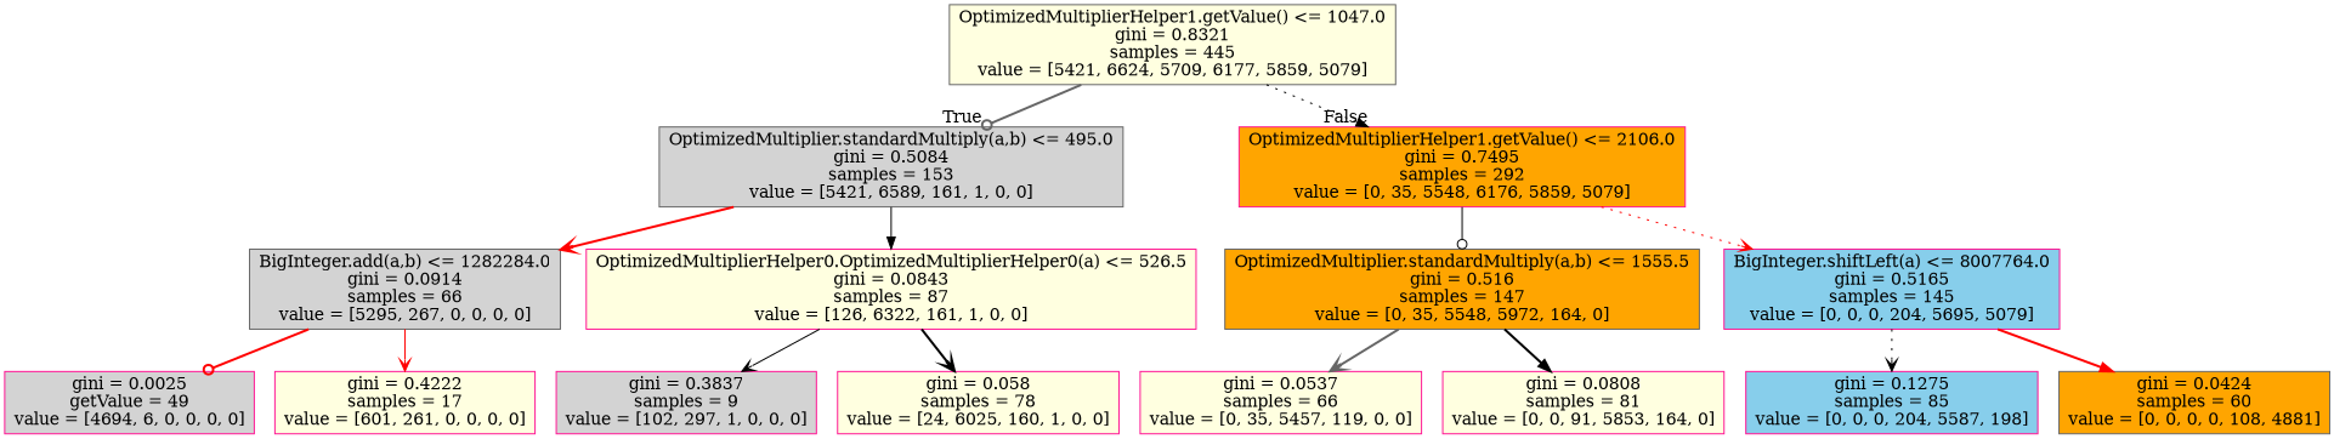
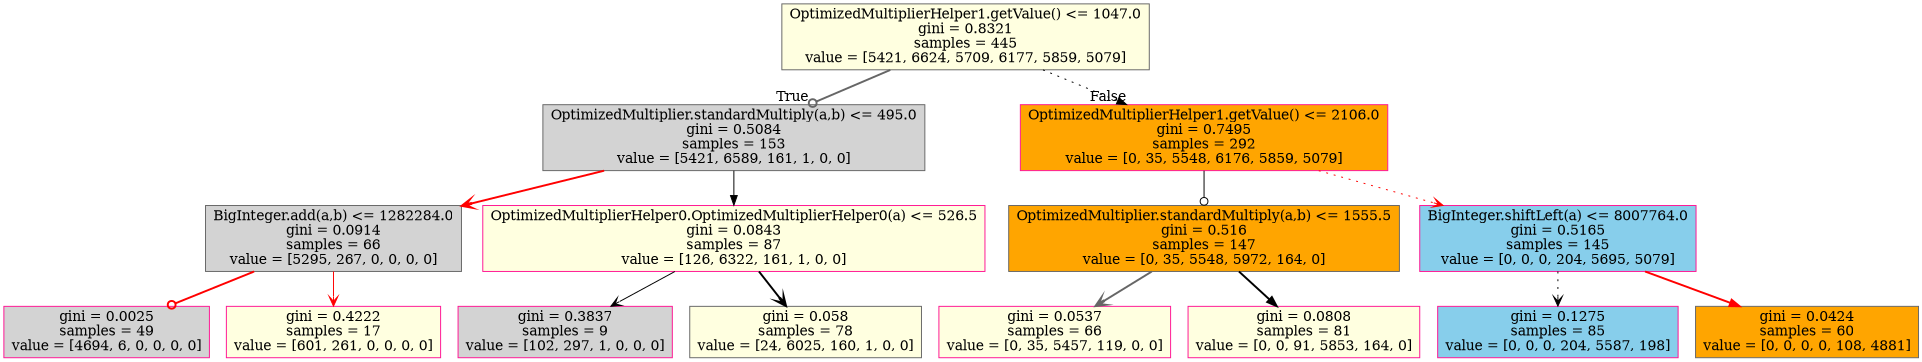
  digraph {
    node [color=deeppink fillcolor=lightyellow shape=box style=filled]
    edge [arrowhead=vee color=black style=bold]
    n1 [color=gray40 label="OptimizedMultiplierHelper1.getValue() <= 1047.0\ngini = 0.8321\nsamples = 445\nvalue = [5421, 6624, 5709, 6177, 5859, 5079]"]
    n2 [color=gray40 fillcolor=lightgrey label="OptimizedMultiplier.standardMultiply(a,b) <= 495.0\ngini = 0.5084\nsamples = 153\nvalue = [5421, 6589, 161, 1, 0, 0]"]
    n3 [fillcolor=orange label="OptimizedMultiplierHelper1.getValue() <= 2106.0\ngini = 0.7495\nsamples = 292\nvalue = [0, 35, 5548, 6176, 5859, 5079]"]
    n4 [color=gray40 fillcolor=lightgrey label="BigInteger.add(a,b) <= 1282284.0\ngini = 0.0914\nsamples = 66\nvalue = [5295, 267, 0, 0, 0, 0]"]
    n5 [label="OptimizedMultiplierHelper0.OptimizedMultiplierHelper0(a) <= 526.5\ngini = 0.0843\nsamples = 87\nvalue = [126, 6322, 161, 1, 0, 0]"]
    n6 [color=gray40 fillcolor=orange label="OptimizedMultiplier.standardMultiply(a,b) <= 1555.5\ngini = 0.516\nsamples = 147\nvalue = [0, 35, 5548, 5972, 164, 0]"]
    n7 [fillcolor=skyblue label="BigInteger.shiftLeft(a) <= 8007764.0\ngini = 0.5165\nsamples = 145\nvalue = [0, 0, 0, 204, 5695, 5079]"]
-   n8 [fillcolor=lightgrey label="gini = 0.0025\ngetValue = 49\nvalue = [4694, 6, 0, 0, 0, 0]"]
+   n8 [fillcolor=lightgrey label="gini = 0.0025\nsamples = 49\nvalue = [4694, 6, 0, 0, 0, 0]"]
    n9 [label="gini = 0.4222\nsamples = 17\nvalue = [601, 261, 0, 0, 0, 0]"]
    n10 [fillcolor=lightgrey label="gini = 0.3837\nsamples = 9\nvalue = [102, 297, 1, 0, 0, 0]"]
-   n11 [label="gini = 0.058\nsamples = 78\nvalue = [24, 6025, 160, 1, 0, 0]"]
+   n11 [color=gray40 label="gini = 0.058\nsamples = 78\nvalue = [24, 6025, 160, 1, 0, 0]"]
    n12 [label="gini = 0.0537\nsamples = 66\nvalue = [0, 35, 5457, 119, 0, 0]"]
    n13 [label="gini = 0.0808\nsamples = 81\nvalue = [0, 0, 91, 5853, 164, 0]"]
    n14 [fillcolor=skyblue label="gini = 0.1275\nsamples = 85\nvalue = [0, 0, 0, 204, 5587, 198]"]
    n15 [color=gray40 fillcolor=orange label="gini = 0.0424\nsamples = 60\nvalue = [0, 0, 0, 0, 108, 4881]"]
    n1 -> n2 [arrowhead=odot color=gray40 headlabel=True labelangle=45 labeldistance=2.5]
    n1 -> n3 [arrowhead=normal headlabel=False labelangle=-45 labeldistance=2.5 style=dotted]
    n2 -> n4 [color=red]
    n2 -> n5 [arrowhead=normal style=solid]
    n3 -> n6 [arrowhead=odot style=solid]
    n3 -> n7 [color=red style=dotted]
    n4 -> n8 [arrowhead=odot color=red]
    n4 -> n9 [color=red style=solid]
    n5 -> n10 [style=solid]
    n5 -> n11
    n6 -> n12 [color=gray40]
    n6 -> n13 [arrowhead=normal]
    n7 -> n14 [style=dotted]
    n7 -> n15 [arrowhead=normal color=red]
  }
